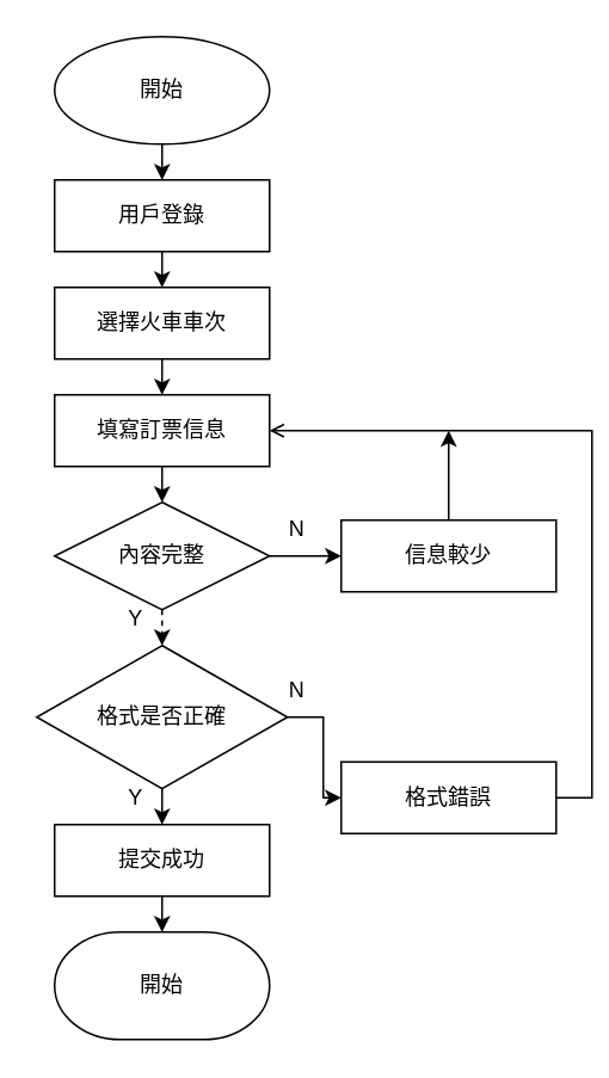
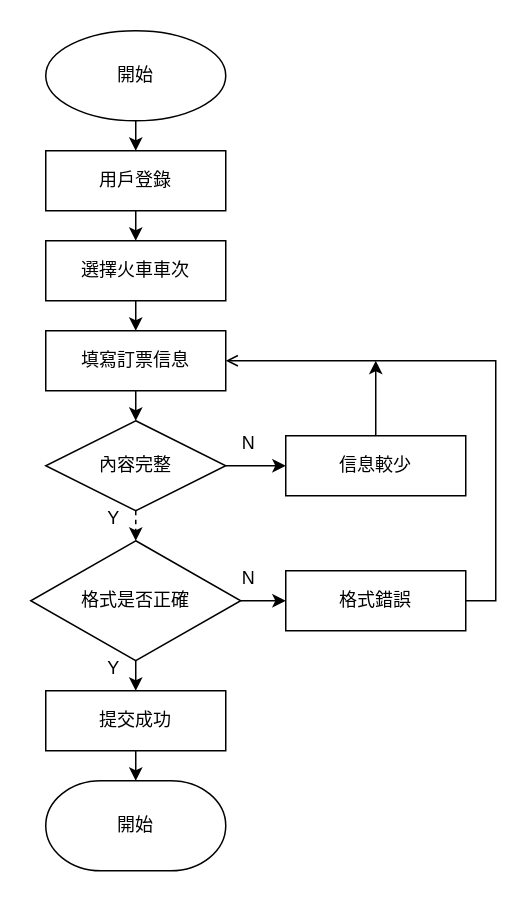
  <mxCell id="0" />
  <mxCell id="1" parent="0" />
  <mxCell id="2" style="edgeStyle=orthogonalEdgeStyle;rounded=0;orthogonalLoop=1;jettySize=auto;html=1;exitX=0.5;exitY=1;exitDx=0;exitDy=0;exitPerimeter=0;entryX=0.5;entryY=0;entryDx=0;entryDy=0;" edge="1" parent="1" source="3" target="6"><mxGeometry relative="1" as="geometry" /></mxCell>
  <mxCell id="3" value="開始" style="strokeWidth=1;html=1;shape=mxgraph.flowchart.start_1;whiteSpace=wrap;" vertex="1" parent="1"><mxGeometry x="30" y="20" width="120" height="60" as="geometry" /></mxCell>
  <mxCell id="4" value="開始" style="strokeWidth=1;html=1;shape=mxgraph.flowchart.terminator;whiteSpace=wrap;strokeColor=default;" vertex="1" parent="1"><mxGeometry x="30" y="520" width="120" height="60" as="geometry" /></mxCell>
  <mxCell id="5" style="edgeStyle=orthogonalEdgeStyle;rounded=0;orthogonalLoop=1;jettySize=auto;html=1;exitX=0.5;exitY=1;exitDx=0;exitDy=0;entryX=0.5;entryY=0;entryDx=0;entryDy=0;" edge="1" parent="1" source="6" target="12"><mxGeometry relative="1" as="geometry" /></mxCell>
  <mxCell id="6" value="用戶登錄" style="rounded=0;whiteSpace=wrap;html=1;" vertex="1" parent="1"><mxGeometry x="30" y="100" width="120" height="40" as="geometry" /></mxCell>
  <mxCell id="7" style="edgeStyle=orthogonalEdgeStyle;rounded=0;orthogonalLoop=1;jettySize=auto;html=1;exitX=0.5;exitY=1;exitDx=0;exitDy=0;entryX=0.5;entryY=0;entryDx=0;entryDy=0;dashed=1;" edge="1" parent="1" source="9" target="17"><mxGeometry relative="1" as="geometry" /></mxCell>
  <mxCell id="8" style="edgeStyle=orthogonalEdgeStyle;rounded=0;orthogonalLoop=1;jettySize=auto;html=1;exitX=1;exitY=0.5;exitDx=0;exitDy=0;entryX=0;entryY=0.5;entryDx=0;entryDy=0;" edge="1" parent="1" source="9" target="21"><mxGeometry relative="1" as="geometry" /></mxCell>
  <mxCell id="9" value="內容完整" style="rhombus;whiteSpace=wrap;html=1;" vertex="1" parent="1"><mxGeometry x="30" y="280" width="120" height="60" as="geometry" /></mxCell>
  <mxCell id="10" value="提交成功" style="rounded=0;whiteSpace=wrap;html=1;" vertex="1" parent="1"><mxGeometry x="30" y="460" width="120" height="40" as="geometry" /></mxCell>
  <mxCell id="11" style="edgeStyle=orthogonalEdgeStyle;rounded=0;orthogonalLoop=1;jettySize=auto;html=1;exitX=0.5;exitY=1;exitDx=0;exitDy=0;entryX=0.5;entryY=0;entryDx=0;entryDy=0;" edge="1" parent="1" source="12" target="14"><mxGeometry relative="1" as="geometry" /></mxCell>
  <mxCell id="12" value="選擇火車車次" style="rounded=0;whiteSpace=wrap;html=1;" vertex="1" parent="1"><mxGeometry x="30" y="160" width="120" height="40" as="geometry" /></mxCell>
  <mxCell id="13" style="edgeStyle=orthogonalEdgeStyle;rounded=0;orthogonalLoop=1;jettySize=auto;html=1;exitX=0.5;exitY=1;exitDx=0;exitDy=0;entryX=0.5;entryY=0;entryDx=0;entryDy=0;" edge="1" parent="1" source="14" target="9"><mxGeometry relative="1" as="geometry" /></mxCell>
  <mxCell id="14" value="填寫訂票信息" style="rounded=0;whiteSpace=wrap;html=1;" vertex="1" parent="1"><mxGeometry x="30" y="220" width="120" height="40" as="geometry" /></mxCell>
  <mxCell id="15" style="edgeStyle=orthogonalEdgeStyle;rounded=0;orthogonalLoop=1;jettySize=auto;html=1;exitX=0.5;exitY=1;exitDx=0;exitDy=0;entryX=0.5;entryY=0;entryDx=0;entryDy=0;" edge="1" parent="1" source="17" target="10"><mxGeometry relative="1" as="geometry" /></mxCell>
  <mxCell id="16" style="edgeStyle=orthogonalEdgeStyle;rounded=0;orthogonalLoop=1;jettySize=auto;html=1;exitX=1;exitY=0.5;exitDx=0;exitDy=0;entryX=0;entryY=0.5;entryDx=0;entryDy=0;" edge="1" parent="1" source="17" target="19"><mxGeometry relative="1" as="geometry" /></mxCell>
  <mxCell id="17" value="格式是否正確" style="rhombus;whiteSpace=wrap;html=1;" vertex="1" parent="1"><mxGeometry x="20" y="360" width="140" height="80" as="geometry" /></mxCell>
  <mxCell id="18" style="edgeStyle=orthogonalEdgeStyle;rounded=0;orthogonalLoop=1;jettySize=auto;html=1;exitX=1;exitY=0.5;exitDx=0;exitDy=0;entryX=1;entryY=0.5;entryDx=0;entryDy=0;endArrow=open;" edge="1" parent="1" source="19" target="14"><mxGeometry relative="1" as="geometry"><mxPoint x="340" y="240" as="targetPoint" /></mxGeometry></mxCell>
- <mxCell id="19" value="格式錯誤" style="rounded=0;whiteSpace=wrap;html=1;" vertex="1" parent="1"><mxGeometry x="190" y="425" width="120" height="40" as="geometry" /></mxCell>
+ <mxCell id="19" value="格式錯誤" style="rounded=0;whiteSpace=wrap;html=1;" vertex="1" parent="1"><mxGeometry x="190" y="380" width="120" height="40" as="geometry" /></mxCell>
  <mxCell id="20" style="edgeStyle=orthogonalEdgeStyle;rounded=0;orthogonalLoop=1;jettySize=auto;html=1;exitX=0.5;exitY=0;exitDx=0;exitDy=0;" edge="1" parent="1" source="21"><mxGeometry relative="1" as="geometry"><mxPoint x="250" y="240" as="targetPoint" /></mxGeometry></mxCell>
  <mxCell id="21" value="信息較少" style="rounded=0;whiteSpace=wrap;html=1;" vertex="1" parent="1"><mxGeometry x="190" y="290" width="120" height="40" as="geometry" /></mxCell>
  <mxCell id="22" value="Y" style="text;html=1;align=center;verticalAlign=middle;resizable=0;points=[];autosize=1;strokeColor=none;fillColor=none;" vertex="1" parent="1"><mxGeometry x="60" y="330" width="30" height="30" as="geometry" /></mxCell>
  <mxCell id="23" value="Y" style="text;html=1;align=center;verticalAlign=middle;resizable=0;points=[];autosize=1;strokeColor=none;fillColor=none;" vertex="1" parent="1"><mxGeometry x="60" y="430" width="30" height="30" as="geometry" /></mxCell>
  <mxCell id="24" style="edgeStyle=orthogonalEdgeStyle;rounded=0;orthogonalLoop=1;jettySize=auto;html=1;exitX=0.5;exitY=1;exitDx=0;exitDy=0;entryX=0.5;entryY=0;entryDx=0;entryDy=0;entryPerimeter=0;" edge="1" parent="1" source="10" target="4"><mxGeometry relative="1" as="geometry" /></mxCell>
  <mxCell id="25" value="N" style="text;html=1;align=center;verticalAlign=middle;resizable=0;points=[];autosize=1;strokeColor=none;fillColor=none;" vertex="1" parent="1"><mxGeometry x="150" y="280" width="30" height="30" as="geometry" /></mxCell>
  <mxCell id="26" value="N" style="text;html=1;align=center;verticalAlign=middle;resizable=0;points=[];autosize=1;strokeColor=none;fillColor=none;" vertex="1" parent="1"><mxGeometry x="150" y="370" width="30" height="30" as="geometry" /></mxCell>
